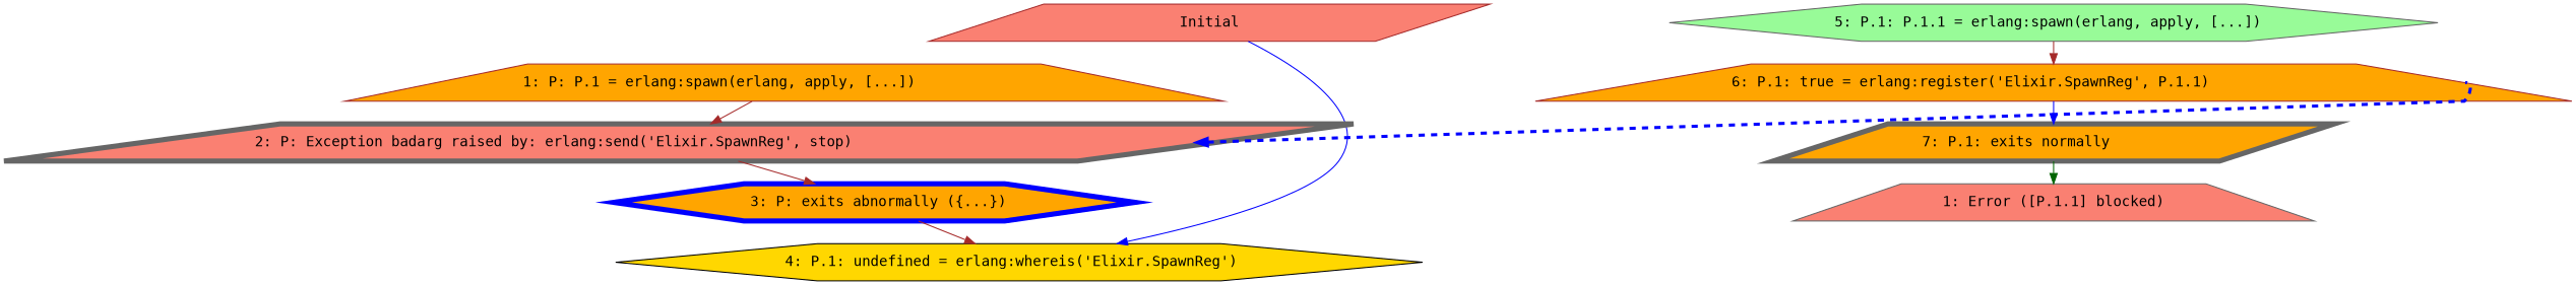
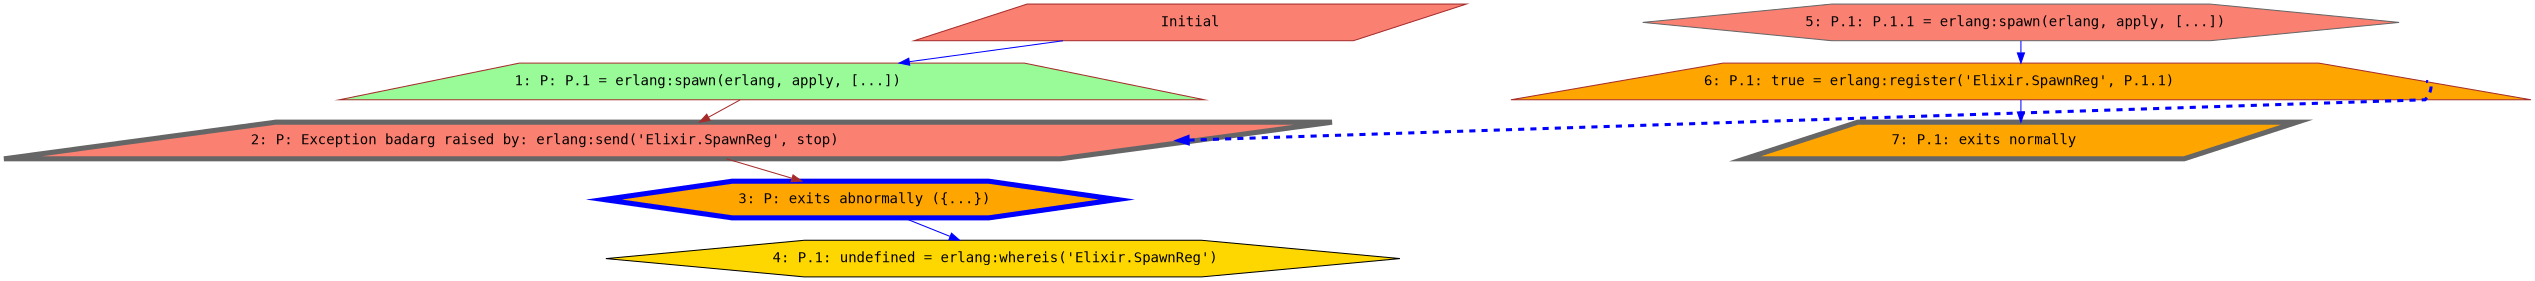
  digraph {
    ranksep=0.3
    node [color=gray40 fillcolor=salmon fontname=Monospace shape=parallelogram style=filled]
    edge [color=blue weight=1000]
    n1 [color=brown label=Initial width=7]
-   n2 [color=brown fillcolor=orange label="        1: P: P.1 = erlang:spawn(erlang, apply, [...])\l" shape=trapezium width=7]
+   n2 [color=brown fillcolor=palegreen label="        1: P: P.1 = erlang:spawn(erlang, apply, [...])\l" shape=trapezium width=7]
    n3 [label="        2: P: Exception badarg raised by: erlang:send('Elixir.SpawnReg', stop)\l" penwidth=5 width=7]
    n4 [color=blue fillcolor=orange label="        3: P: exits abnormally ({...})\l" penwidth=5 shape=hexagon width=7]
    n5 [color=brown fillcolor=orange label="        6: P.1: true = erlang:register('Elixir.SpawnReg', P.1.1)\l" shape=trapezium width=7]
    n6 [color=black fillcolor=gold label="        4: P.1: undefined = erlang:whereis('Elixir.SpawnReg')\l" shape=hexagon width=7]
    n7 [fillcolor=orange label="        7: P.1: exits normally\l" penwidth=5 width=7]
-   n8 [fillcolor=palegreen label="        5: P.1: P.1.1 = erlang:spawn(erlang, apply, [...])\l" shape=hexagon width=7]
-   n9 [label="1: Error ([P.1.1] blocked)" shape=trapezium width=7]
-   n1 -> n6
+   n8 [label="        5: P.1: P.1.1 = erlang:spawn(erlang, apply, [...])\l" shape=hexagon width=7]
+   n1 -> n2
    n2 -> n3 [color=brown]
    n3 -> n4 [color=brown]
    n3 -> n5 [constraint=false dir=back headport=e penwidth=3 style=dashed tailport=e weight=""]
-   n4 -> n6 [color=brown]
+   n4 -> n6
    n5 -> n7
-   n7 -> n9 [color=darkgreen]
-   n8 -> n5 [color=brown]
+   n8 -> n5
  }
